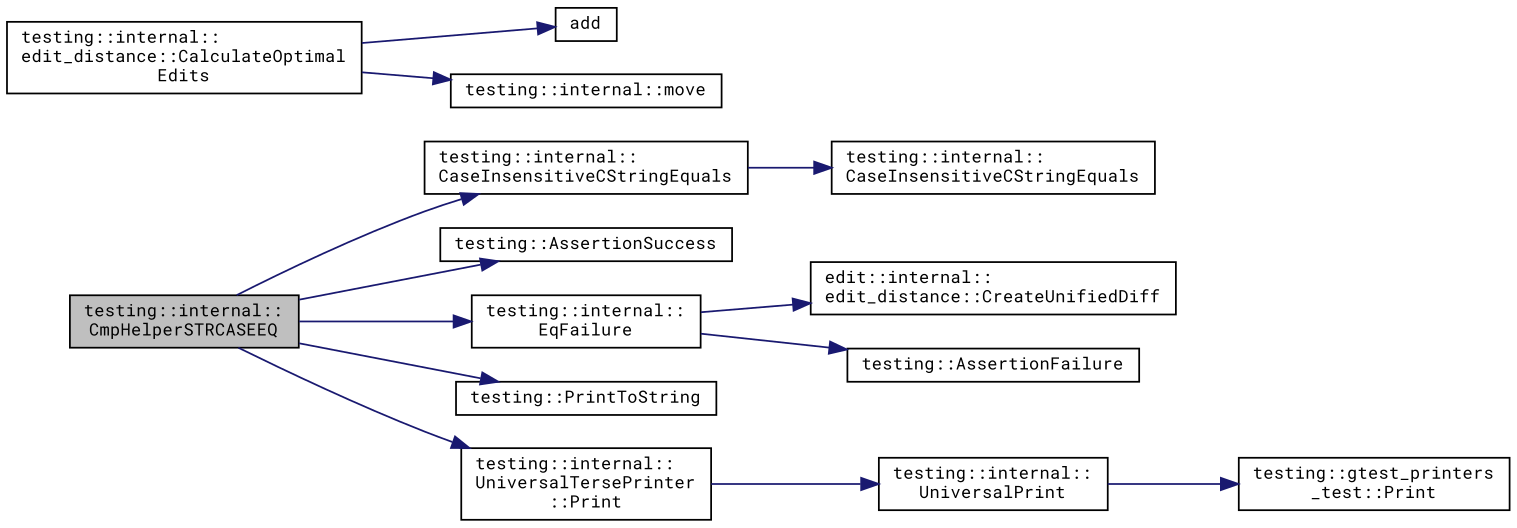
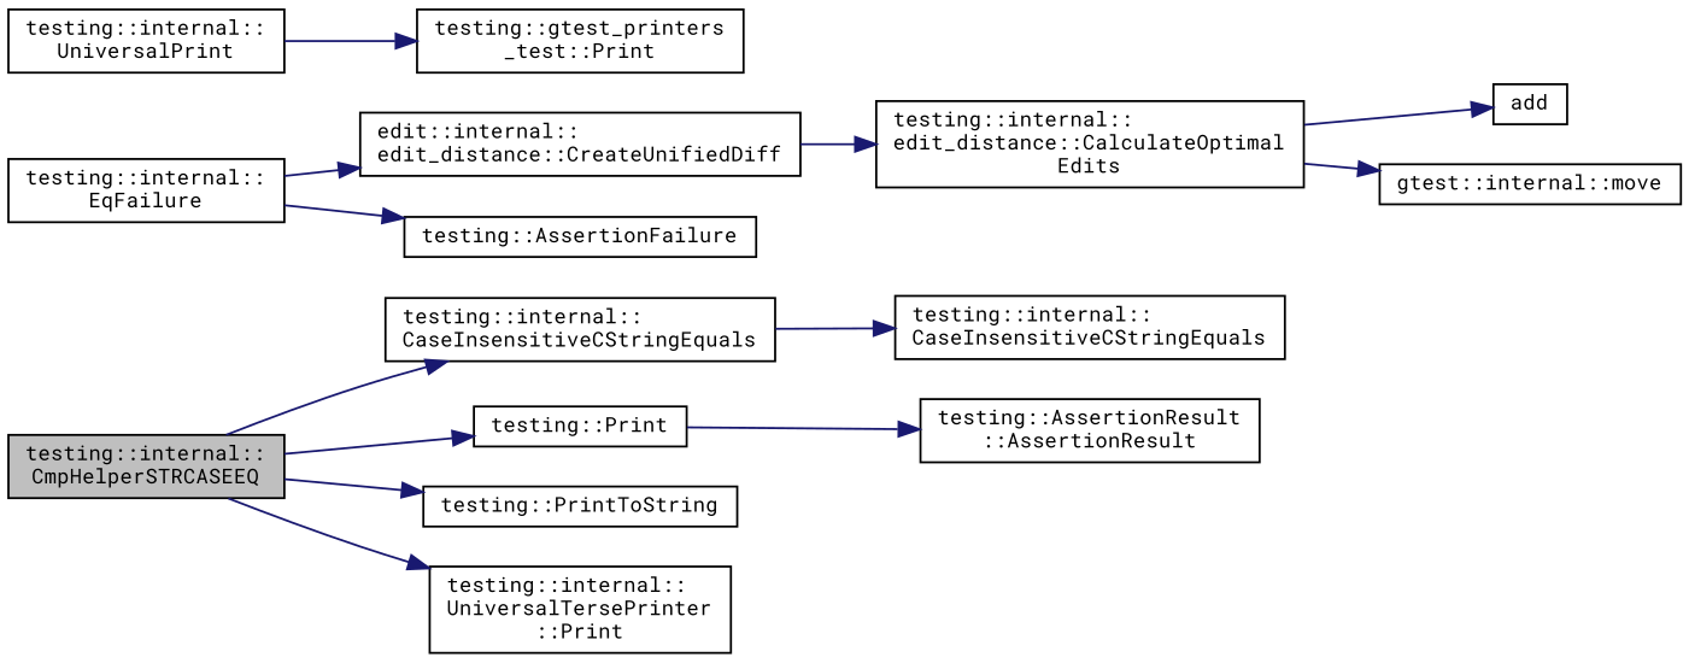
  digraph {
    fontname="Roboto Mono"
    rankdir=LR
    node [color=black fillcolor=white fontname="Roboto Mono" fontsize=10 shape=record style=filled]
    edge [color=midnightblue fontname="Roboto Mono" fontsize=10 labelfontname=Helvetica labelfontsize=10 style=solid]
    n1 [fillcolor=grey75 fontcolor=black height=0.2 label="testing::internal::\lCmpHelperSTRCASEEQ" width=0.4]
    n2 [height=0.2 label="testing::internal::\lCaseInsensitiveCStringEquals" width=0.4]
-   n3 [height=0.2 label="testing::AssertionSuccess" width=0.4]
+   n3 [height=0.2 label="testing::Print" width=0.4]
    n4 [height=0.2 label="testing::internal::\lEqFailure" width=0.4]
    n5 [height=0.2 label="testing::PrintToString" width=0.4]
    n6 [height=0.2 label="testing::internal::\lUniversalTersePrinter\l::Print" width=0.4]
    n7 [height=0.2 label="testing::internal::\lCaseInsensitiveCStringEquals" width=0.4]
+   n8 [height=0.2 label="testing::AssertionResult\l::AssertionResult" width=0.4]
    n9 [height=0.2 label="edit::internal::\ledit_distance::CreateUnifiedDiff" width=0.4]
    n10 [height=0.2 label="testing::AssertionFailure" width=0.4]
    n11 [height=0.2 label="testing::internal::\ledit_distance::CalculateOptimal\lEdits" width=0.4]
    n12 [height=0.2 label=add width=0.4]
-   n13 [height=0.2 label="testing::internal::move" width=0.4]
+   n13 [height=0.2 label="gtest::internal::move" width=0.4]
    n14 [height=0.2 label="testing::internal::\lUniversalPrint" width=0.4]
    n15 [height=0.2 label="testing::gtest_printers\l_test::Print" width=0.4]
    n1 -> n2
    n1 -> n3
-   n1 -> n4
    n1 -> n5
    n1 -> n6
    n2 -> n7
+   n3 -> n8
    n4 -> n9
    n4 -> n10
-   n6 -> n14
+   n9 -> n11
    n11 -> n12
    n11 -> n13
    n14 -> n15
  }
